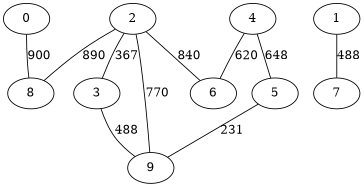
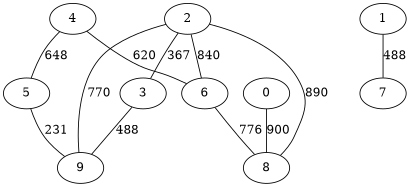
  graph {
    0
    8
    1
    7
    4
    5
    6
    9
    2
    3
    0 -- 8 [label=900]
    1 -- 7 [label=488]
    4 -- 5 [label=648]
    4 -- 6 [label=620]
    5 -- 9 [label=231]
+   6 -- 8 [label=776]
    2 -- 8 [label=890]
    2 -- 6 [label=840]
    2 -- 9 [label=770]
    2 -- 3 [label=367]
    3 -- 9 [label=488]
  }
